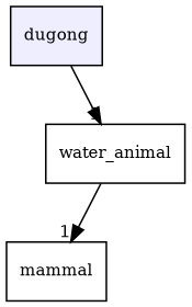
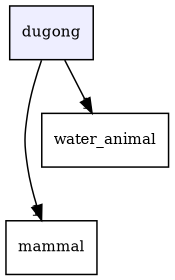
  digraph {
    compound=true
    fontname="DejaVu Serif"
    node [fontname="DejaVu Serif" fontsize=10 shape=box]
    edge [fontname="DejaVu Serif" headlabel=1 labeldistance=1.5 labelfontname=Helvetica labelfontsize=10]
    n1 [fillcolor="#eeeeff" label=dugong pencolor=black style=filled]
    n2 [label=mammal]
    n3 [label=water_animal]
-   n3 -> n2
+   n1 -> n2
    n1 -> n3
  }
